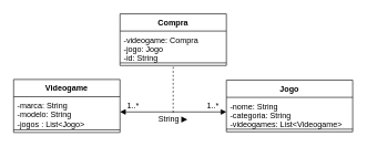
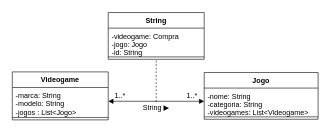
  <mxCell id="0" />
  <mxCell id="1" parent="0" />
  <mxCell id="2" value="Jogo" style="swimlane;fontStyle=1;align=center;verticalAlign=top;childLayout=stackLayout;horizontal=1;startSize=26;horizontalStack=0;resizeParent=1;resizeParentMax=0;resizeLast=0;collapsible=1;marginBottom=0;" vertex="1" parent="1"><mxGeometry x="340" y="120" width="190" height="78" as="geometry" /></mxCell>
  <mxCell id="3" value="-nome: String&#10;-categoria: String&#10;-videogames: List&lt;Videogame&gt;" style="text;strokeColor=none;fillColor=none;align=left;verticalAlign=top;spacingLeft=4;spacingRight=4;overflow=hidden;rotatable=0;points=[[0,0.5],[1,0.5]];portConstraint=eastwest;" vertex="1" parent="2"><mxGeometry y="26" width="190" height="44" as="geometry" /></mxCell>
  <mxCell id="4" value="" style="line;strokeWidth=1;fillColor=none;align=left;verticalAlign=middle;spacingTop=-1;spacingLeft=3;spacingRight=3;rotatable=0;labelPosition=right;points=[];portConstraint=eastwest;" vertex="1" parent="2"><mxGeometry y="70" width="190" height="8" as="geometry" /></mxCell>
  <mxCell id="5" value="String ▶" style="text;html=1;strokeColor=none;fillColor=none;align=center;verticalAlign=middle;whiteSpace=wrap;rounded=0;" vertex="1" parent="1"><mxGeometry x="230" y="169" width="60" height="20" as="geometry" /></mxCell>
  <mxCell id="6" value="" style="endArrow=block;startArrow=block;endFill=1;startFill=1;html=1;exitX=1;exitY=0.5;exitDx=0;exitDy=0;entryX=0;entryY=0.5;entryDx=0;entryDy=0;" edge="1" parent="1" source="11" target="3"><mxGeometry width="160" relative="1" as="geometry"><mxPoint x="170" y="220" as="sourcePoint" /><mxPoint x="330" y="220" as="targetPoint" /></mxGeometry></mxCell>
  <mxCell id="7" value="1..*" style="text;html=1;strokeColor=none;fillColor=none;align=center;verticalAlign=middle;whiteSpace=wrap;rounded=0;" vertex="1" parent="1"><mxGeometry x="180" y="149" width="40" height="20" as="geometry" /></mxCell>
  <mxCell id="8" value="1..*" style="text;html=1;strokeColor=none;fillColor=none;align=center;verticalAlign=middle;whiteSpace=wrap;rounded=0;" vertex="1" parent="1"><mxGeometry x="300" y="149" width="40" height="20" as="geometry" /></mxCell>
  <mxCell id="9" value="" style="endArrow=none;dashed=1;html=1;entryX=0.5;entryY=1;entryDx=0;entryDy=0;" edge="1" parent="1" target="13"><mxGeometry width="50" height="50" relative="1" as="geometry"><mxPoint x="260" y="169" as="sourcePoint" /><mxPoint x="258.24" y="83.224" as="targetPoint" /></mxGeometry></mxCell>
  <mxCell id="10" value="Videogame" style="swimlane;fontStyle=1;align=center;verticalAlign=top;childLayout=stackLayout;horizontal=1;startSize=26;horizontalStack=0;resizeParent=1;resizeParentMax=0;resizeLast=0;collapsible=1;marginBottom=0;" vertex="1" parent="1"><mxGeometry x="20" y="119" width="160" height="80" as="geometry"><mxRectangle x="140" y="189" width="100" height="26" as="alternateBounds" /></mxGeometry></mxCell>
  <mxCell id="11" value="-marca: String&#10;-modelo: String&#10;-jogos : List&lt;Jogo&gt;" style="text;strokeColor=none;fillColor=none;align=left;verticalAlign=top;spacingLeft=4;spacingRight=4;overflow=hidden;rotatable=0;points=[[0,0.5],[1,0.5]];portConstraint=eastwest;" vertex="1" parent="10"><mxGeometry y="26" width="160" height="46" as="geometry" /></mxCell>
  <mxCell id="12" value="" style="line;strokeWidth=1;fillColor=none;align=left;verticalAlign=middle;spacingTop=-1;spacingLeft=3;spacingRight=3;rotatable=0;labelPosition=right;points=[];portConstraint=eastwest;" vertex="1" parent="10"><mxGeometry y="72" width="160" height="8" as="geometry" /></mxCell>
- <mxCell id="13" value="Compra" style="swimlane;fontStyle=1;align=center;verticalAlign=top;childLayout=stackLayout;horizontal=1;startSize=26;horizontalStack=0;resizeParent=1;resizeParentMax=0;resizeLast=0;collapsible=1;marginBottom=0;" vertex="1" parent="1"><mxGeometry x="180" y="20" width="160" height="78" as="geometry" /></mxCell>
+ <mxCell id="13" value="String" style="swimlane;fontStyle=1;align=center;verticalAlign=top;childLayout=stackLayout;horizontal=1;startSize=26;horizontalStack=0;resizeParent=1;resizeParentMax=0;resizeLast=0;collapsible=1;marginBottom=0;" vertex="1" parent="1"><mxGeometry x="180" y="20" width="160" height="78" as="geometry" /></mxCell>
  <mxCell id="14" value="-videogame: Compra&#10;-jogo: Jogo&#10;-id: String" style="text;strokeColor=none;fillColor=none;align=left;verticalAlign=top;spacingLeft=4;spacingRight=4;overflow=hidden;rotatable=0;points=[[0,0.5],[1,0.5]];portConstraint=eastwest;" vertex="1" parent="13"><mxGeometry y="26" width="160" height="44" as="geometry" /></mxCell>
  <mxCell id="15" value="" style="line;strokeWidth=1;fillColor=none;align=left;verticalAlign=middle;spacingTop=-1;spacingLeft=3;spacingRight=3;rotatable=0;labelPosition=right;points=[];portConstraint=eastwest;" vertex="1" parent="13"><mxGeometry y="70" width="160" height="8" as="geometry" /></mxCell>
